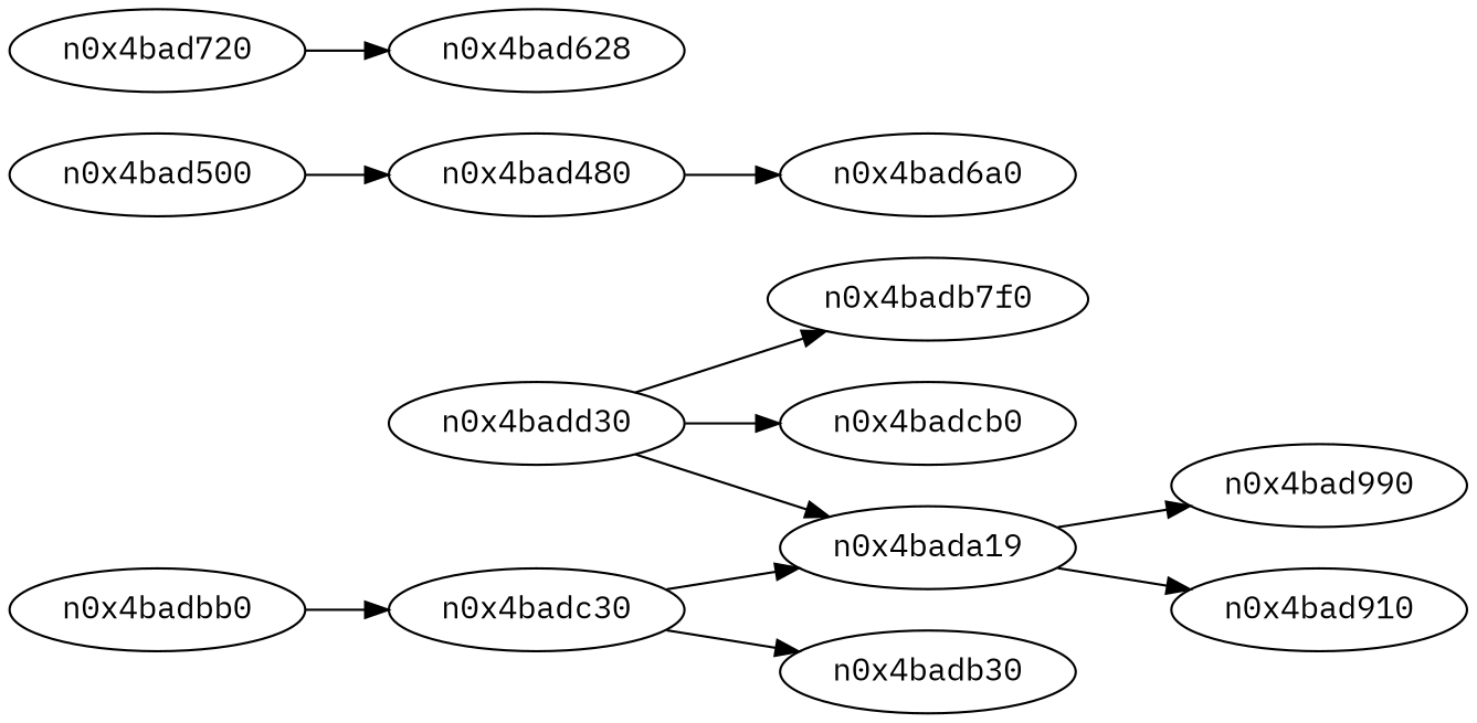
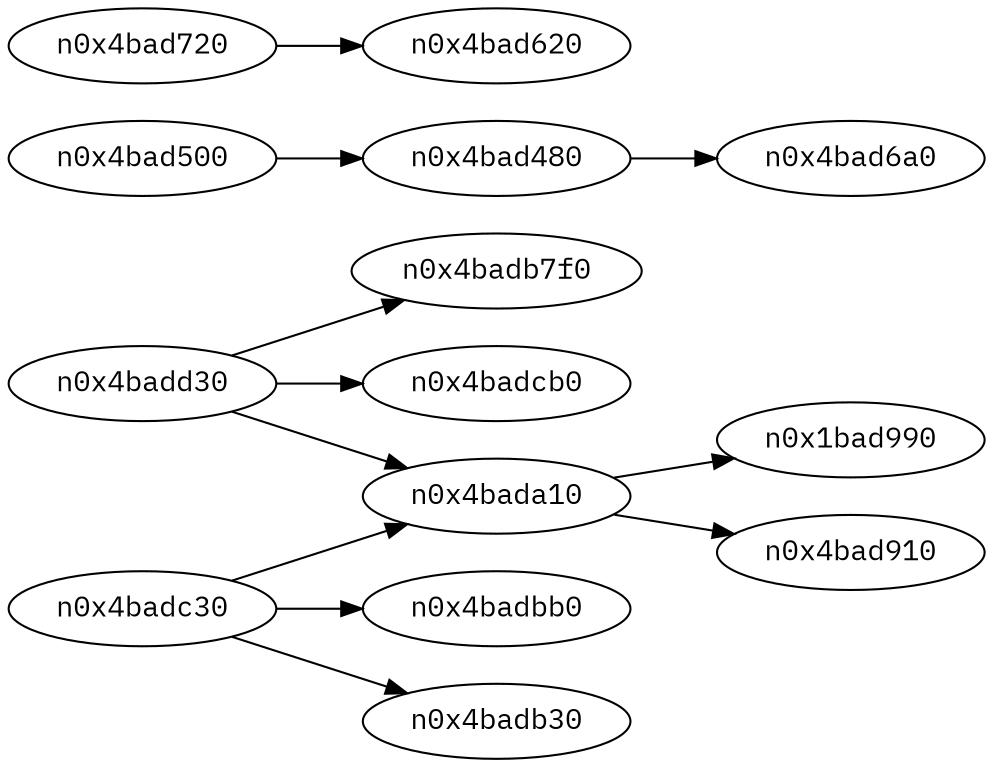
  digraph {
    fontname="IBM Plex Mono"
    rankdir=LR
    node [fontname="IBM Plex Mono"]
    edge [fontname="IBM Plex Mono"]
    n1 [label=n0x4badb7f0]
    n0x4badd30
-   n0x4bada10 [label=n0x4bada19]
+   n0x4bada10
    n0x4badcb0
    n0x4bad500
    n0x4bad480
-   n0x4bad990
+   n0x4bad990 [label=n0x1bad990]
    n0x4bad910
    n0x4bad6a0
    n0x4bad720
-   n0x4bad620 [label=n0x4bad628]
+   n0x4bad620
    n0x4badc30
    n0x4badbb0
    n0x4badb30
    n0x4badd30 -> n1
    n0x4badd30 -> n0x4bada10
    n0x4badd30 -> n0x4badcb0
    n0x4bada10 -> n0x4bad990
    n0x4bada10 -> n0x4bad910
    n0x4bad500 -> n0x4bad480
    n0x4bad480 -> n0x4bad6a0
    n0x4bad720 -> n0x4bad620
    n0x4badc30 -> n0x4bada10
-   n0x4badbb0 -> n0x4badc30
+   n0x4badc30 -> n0x4badbb0
    n0x4badc30 -> n0x4badb30
  }
